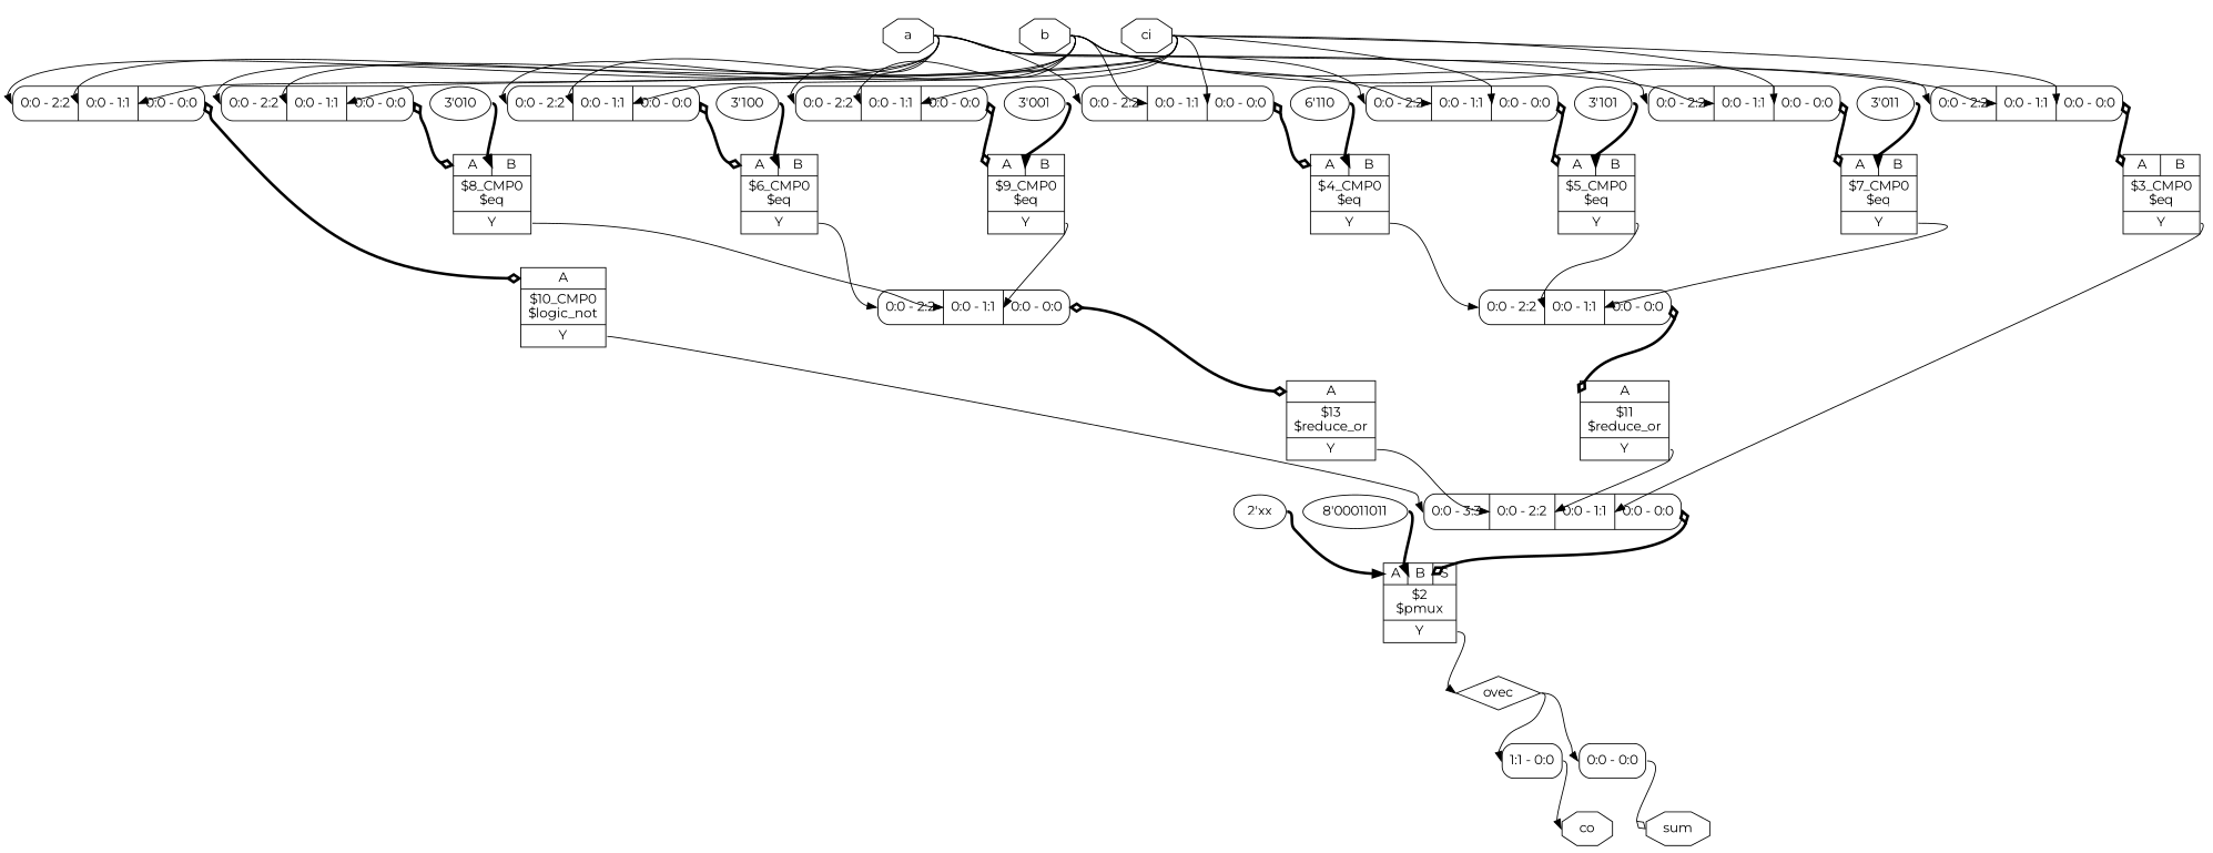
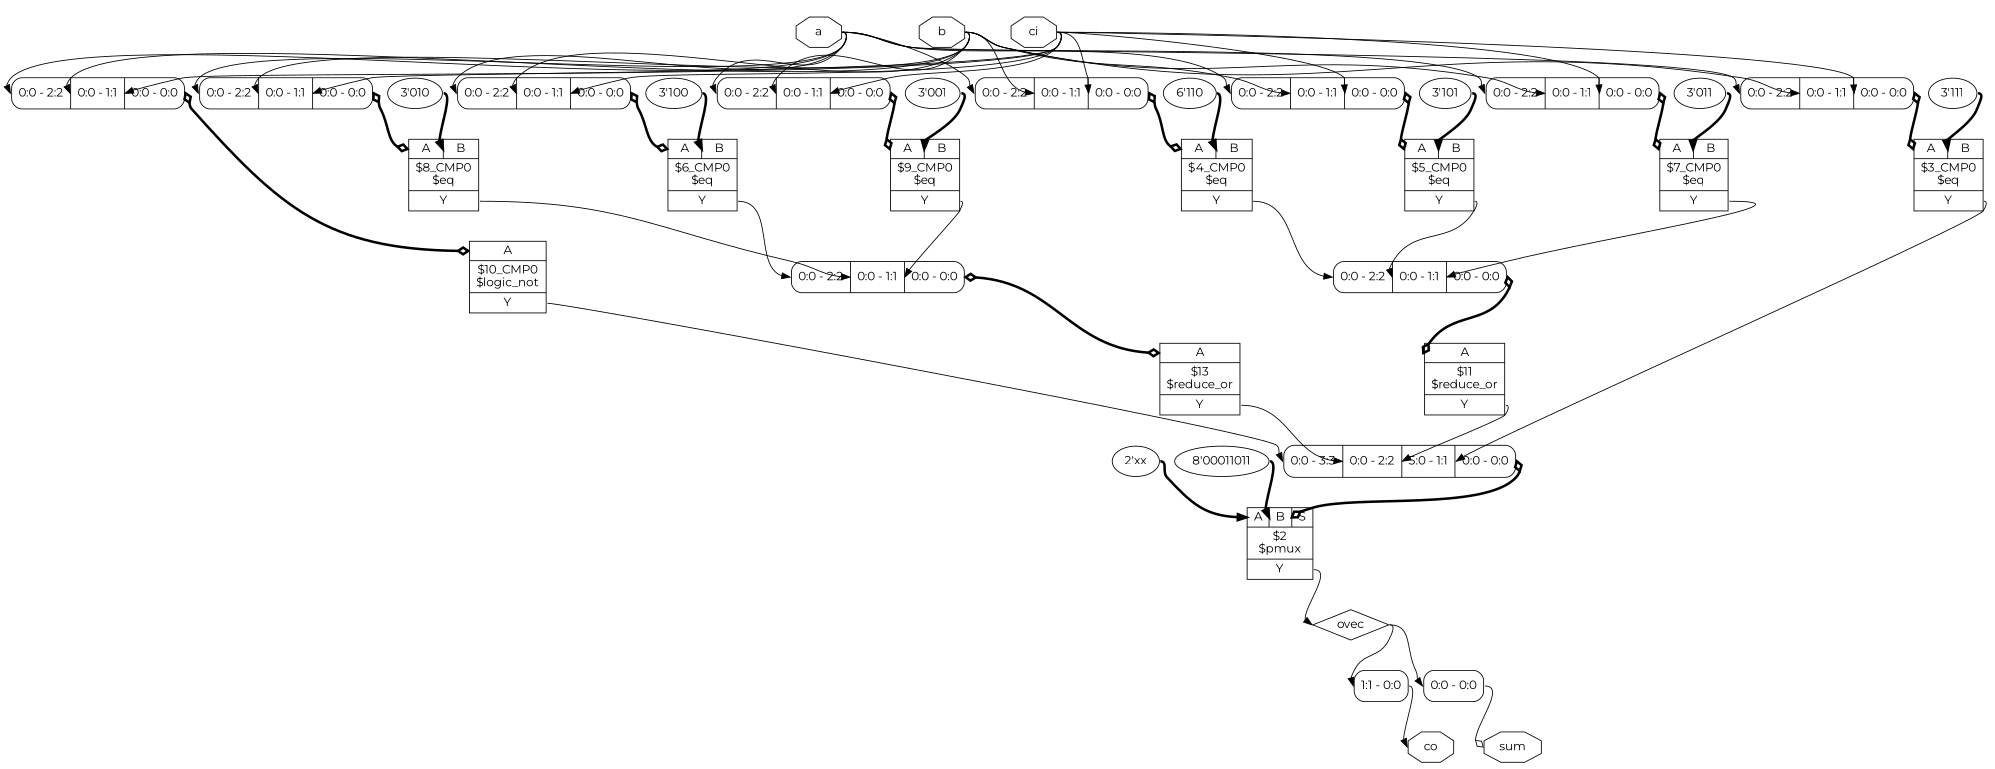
  digraph {
    fontname=Montserrat
    rankdir=TB
    remincross=true
    node [fontname=Montserrat shape=record]
    edge [color=black fontname=Montserrat headport="s0:w" tailport=e]
    n1 [color=black fontcolor=black label=a shape=octagon]
    n2 [label="<s2> 0:0 - 2:2 |<s1> 0:0 - 1:1 |<s0> 0:0 - 0:0 " style=rounded]
    n3 [label="<s2> 0:0 - 2:2 |<s1> 0:0 - 1:1 |<s0> 0:0 - 0:0 " style=rounded]
    n4 [label="<s2> 0:0 - 2:2 |<s1> 0:0 - 1:1 |<s0> 0:0 - 0:0 " style=rounded]
    n5 [label="<s2> 0:0 - 2:2 |<s1> 0:0 - 1:1 |<s0> 0:0 - 0:0 " style=rounded]
    n6 [label="<s2> 0:0 - 2:2 |<s1> 0:0 - 1:1 |<s0> 0:0 - 0:0 " style=rounded]
    n7 [label="<s2> 0:0 - 2:2 |<s1> 0:0 - 1:1 |<s0> 0:0 - 0:0 " style=rounded]
    n8 [label="<s2> 0:0 - 2:2 |<s1> 0:0 - 1:1 |<s0> 0:0 - 0:0 " style=rounded]
    n9 [label="<s2> 0:0 - 2:2 |<s1> 0:0 - 1:1 |<s0> 0:0 - 0:0 " style=rounded]
    n10 [label="{{<p18> A}|$10_CMP0\n$logic_not|{<p19> Y}}"]
    n11 [label="{{<p18> A|<p23> B}|$3_CMP0\n$eq|{<p19> Y}}"]
    n12 [label="{{<p18> A|<p23> B}|$4_CMP0\n$eq|{<p19> Y}}"]
    n13 [label="{{<p18> A|<p23> B}|$5_CMP0\n$eq|{<p19> Y}}"]
    n14 [label="{{<p18> A|<p23> B}|$6_CMP0\n$eq|{<p19> Y}}"]
    n15 [label="{{<p18> A|<p23> B}|$7_CMP0\n$eq|{<p19> Y}}"]
    n16 [label="{{<p18> A|<p23> B}|$8_CMP0\n$eq|{<p19> Y}}"]
    n17 [label="{{<p18> A|<p23> B}|$9_CMP0\n$eq|{<p19> Y}}"]
    n18 [color=black fontcolor=black label=b shape=octagon]
    n19 [color=black fontcolor=black label=ci shape=octagon]
    n20 [color=black fontcolor=black label=co shape=octagon]
    n21 [color=black fontcolor=black label=ovec shape=diamond]
    n22 [label="<s0> 1:1 - 0:0 " style=rounded]
    n23 [label="<s0> 0:0 - 0:0 " style=rounded]
    n24 [color=black fontcolor=black label=sum shape=octagon]
    n25 [label="{{<p18> A}|$11\n$reduce_or|{<p19> Y}}"]
-   n26 [label="<s3> 0:0 - 3:3 |<s2> 0:0 - 2:2 |<s1> 0:0 - 1:1 |<s0> 0:0 - 0:0 " style=rounded]
+   n26 [label="<s3> 0:0 - 3:3 |<s2> 0:0 - 2:2 |<s1> 5:0 - 1:1 |<s0> 0:0 - 0:0 " style=rounded]
    n27 [label="{{<p18> A|<p23> B|<p24> S}|$2\n$pmux|{<p19> Y}}"]
    n28 [label="<s2> 0:0 - 2:2 |<s1> 0:0 - 1:1 |<s0> 0:0 - 0:0 " style=rounded]
    n29 [label="{{<p18> A}|$13\n$reduce_or|{<p19> Y}}"]
    n30 [label="<s2> 0:0 - 2:2 |<s1> 0:0 - 1:1 |<s0> 0:0 - 0:0 " style=rounded]
    n31 [label="2'xx" shape=""]
    n32 [label="8'00011011" shape=""]
+   n33 [label="3'111" shape=""]
    n34 [label="6'110" shape=""]
    n35 [label="3'101" shape=""]
    n36 [label="3'100" shape=""]
    n37 [label="3'011" shape=""]
    n38 [label="3'010" shape=""]
    n39 [label="3'001" shape=""]
    n1 -> n2 [headport="s2:w"]
    n1 -> n3 [headport="s2:w"]
    n1 -> n4 [headport="s2:w"]
    n1 -> n5 [headport="s2:w"]
    n1 -> n6 [headport="s2:w"]
    n1 -> n7 [headport="s2:w"]
    n1 -> n8 [headport="s2:w"]
    n1 -> n9 [headport="s2:w"]
    n2 -> n10 [arrowhead=odiamond arrowtail=odiamond dir=both headport="p18:w" style="setlinewidth(3)"]
    n3 -> n11 [arrowhead=odiamond arrowtail=odiamond dir=both headport="p18:w" style="setlinewidth(3)"]
    n4 -> n12 [arrowhead=odiamond arrowtail=odiamond dir=both headport="p18:w" style="setlinewidth(3)"]
    n5 -> n13 [arrowhead=odiamond arrowtail=odiamond dir=both headport="p18:w" style="setlinewidth(3)"]
    n6 -> n14 [arrowhead=odiamond arrowtail=odiamond dir=both headport="p18:w" style="setlinewidth(3)"]
    n7 -> n15 [arrowhead=odiamond arrowtail=odiamond dir=both headport="p18:w" style="setlinewidth(3)"]
    n8 -> n16 [arrowhead=odiamond arrowtail=odiamond dir=both headport="p18:w" style="setlinewidth(3)"]
    n9 -> n17 [arrowhead=odiamond arrowtail=odiamond dir=both headport="p18:w" style="setlinewidth(3)"]
    n10 -> n26 [headport="s3:w" tailport="p19:e"]
    n11 -> n26 [tailport="p19:e"]
    n12 -> n28 [headport="s2:w" tailport="p19:e"]
    n13 -> n28 [headport="s1:w" tailport="p19:e"]
    n14 -> n30 [headport="s2:w" tailport="p19:e"]
    n15 -> n28 [tailport="p19:e"]
    n16 -> n30 [headport="s1:w" tailport="p19:e"]
    n17 -> n30 [tailport="p19:e"]
    n18 -> n2 [headport="s1:w"]
    n18 -> n3 [headport="s1:w"]
    n18 -> n4 [headport="s1:w"]
    n18 -> n5 [headport="s1:w"]
    n18 -> n6 [headport="s1:w"]
    n18 -> n7 [headport="s1:w"]
    n18 -> n8 [headport="s1:w"]
    n18 -> n9 [headport="s1:w"]
    n19 -> n2
    n19 -> n3
    n19 -> n4
    n19 -> n5
    n19 -> n6
    n19 -> n7
    n19 -> n8
    n19 -> n9
    n21 -> n22
    n21 -> n23
    n22 -> n20 [headport=w]
    n23 -> n24 [arrowhead=odiamond headport=w]
    n25 -> n26 [headport="s1:w" tailport="p19:e"]
    n26 -> n27 [arrowhead=odiamond arrowtail=odiamond dir=both headport="p24:w" style="setlinewidth(3)"]
    n27 -> n21 [headport=w tailport="p19:e"]
    n28 -> n25 [arrowhead=odiamond arrowtail=odiamond dir=both headport="p18:w" style="setlinewidth(3)"]
    n29 -> n26 [headport="s2:w" tailport="p19:e"]
    n30 -> n29 [arrowhead=odiamond arrowtail=odiamond dir=both headport="p18:w" style="setlinewidth(3)"]
    n31 -> n27 [headport="p18:w" style="setlinewidth(3)"]
    n32 -> n27 [headport="p23:w" style="setlinewidth(3)"]
+   n33 -> n11 [headport="p23:w" style="setlinewidth(3)"]
    n34 -> n12 [headport="p23:w" style="setlinewidth(3)"]
    n35 -> n13 [headport="p23:w" style="setlinewidth(3)"]
    n36 -> n14 [headport="p23:w" style="setlinewidth(3)"]
    n37 -> n15 [headport="p23:w" style="setlinewidth(3)"]
    n38 -> n16 [headport="p23:w" style="setlinewidth(3)"]
    n39 -> n17 [headport="p23:w" style="setlinewidth(3)"]
  }
